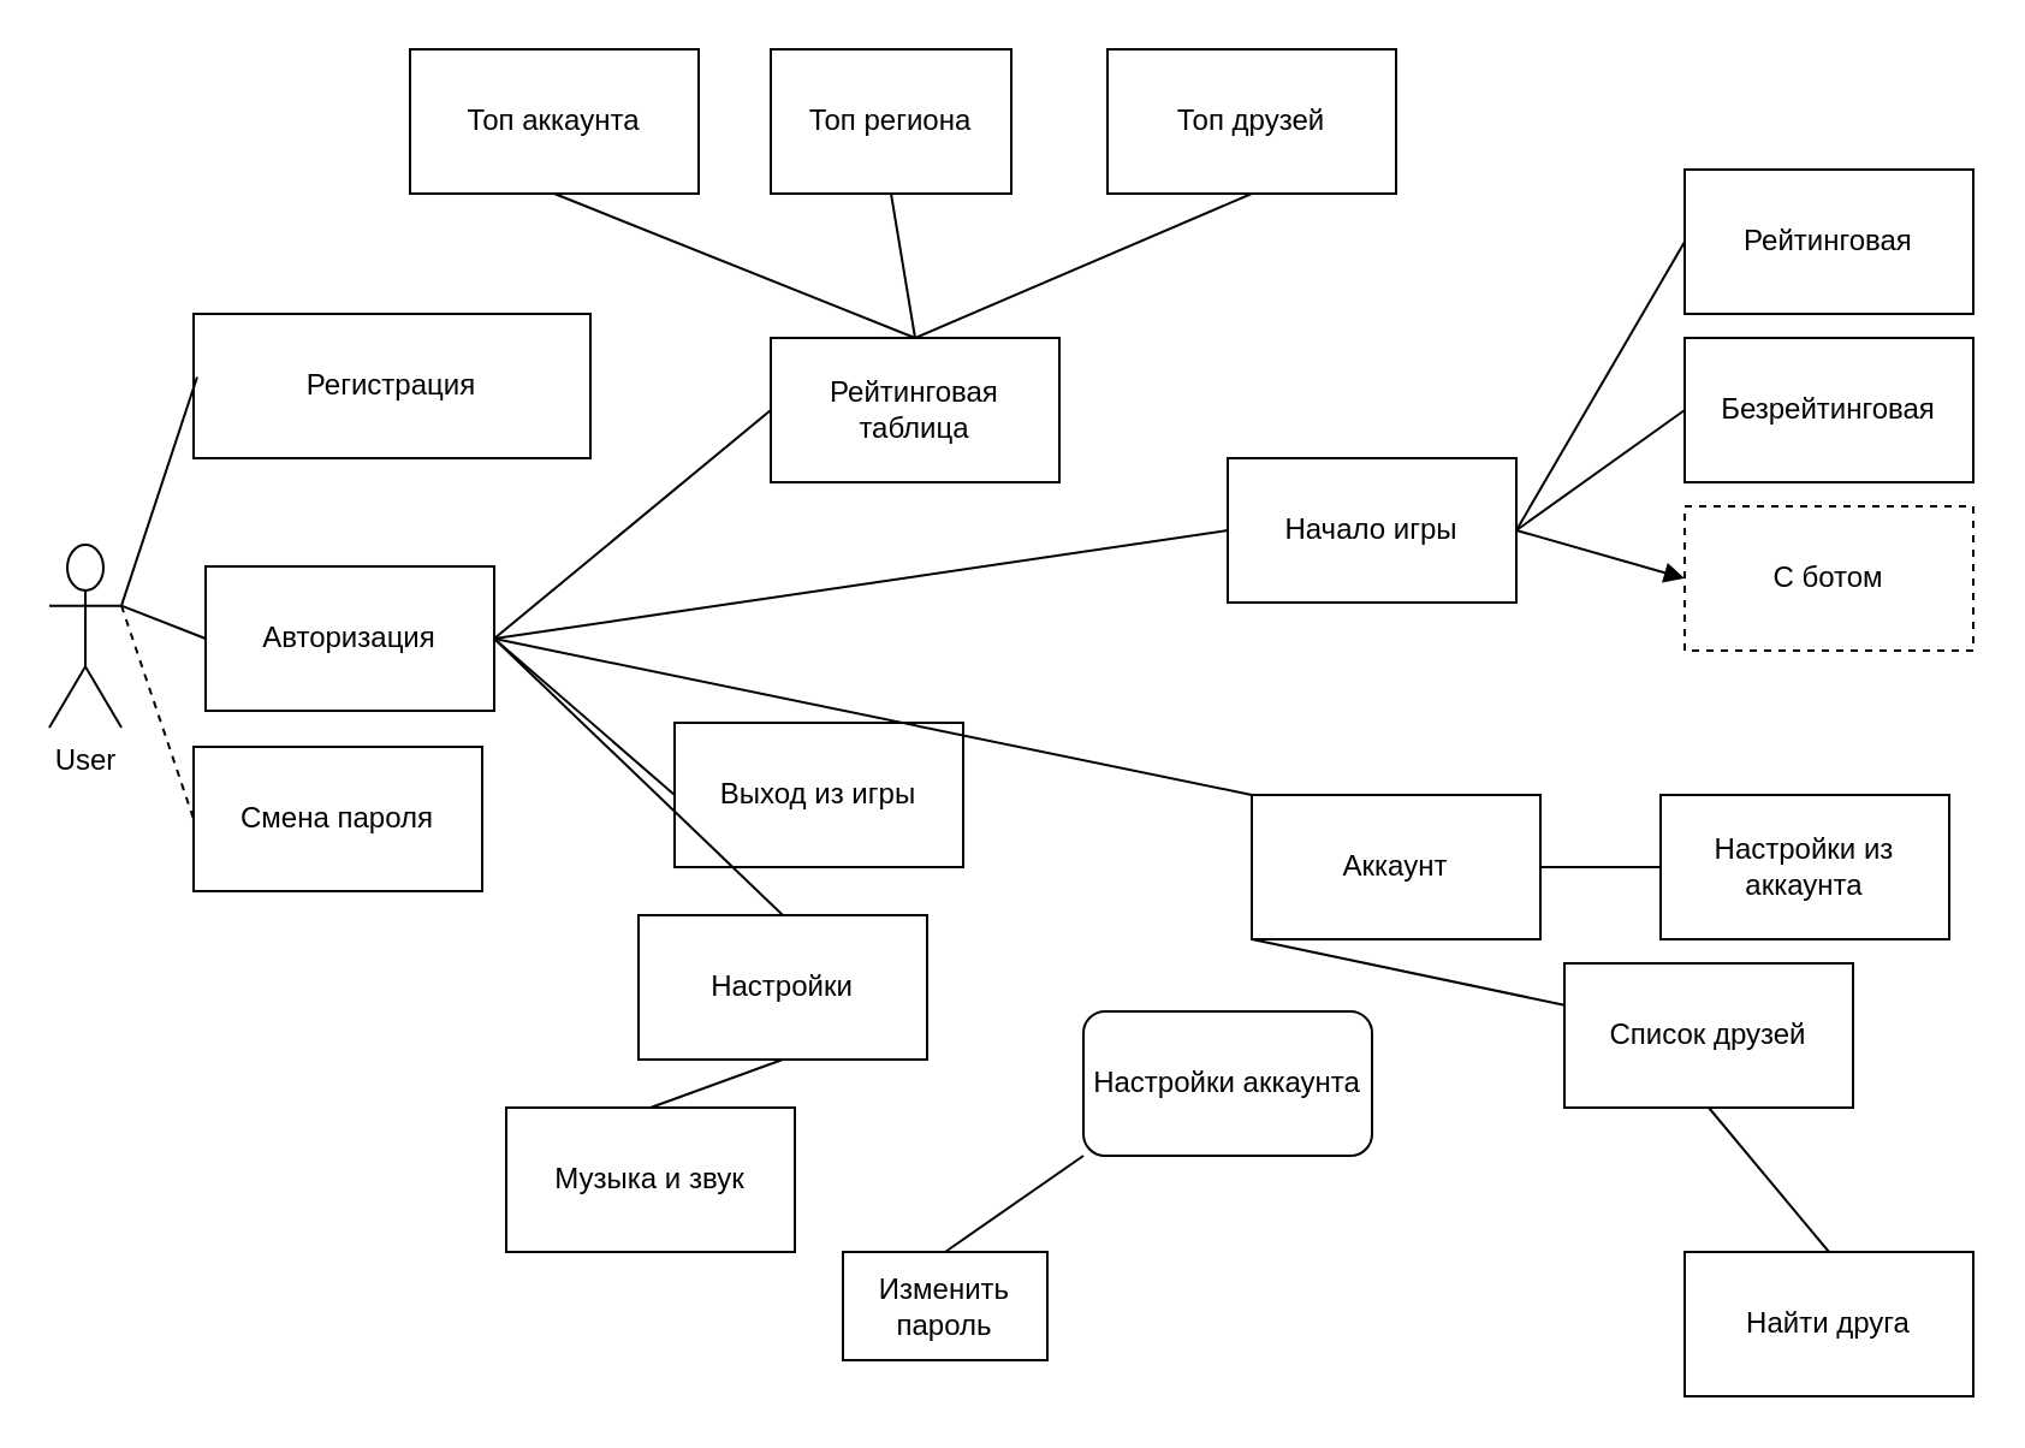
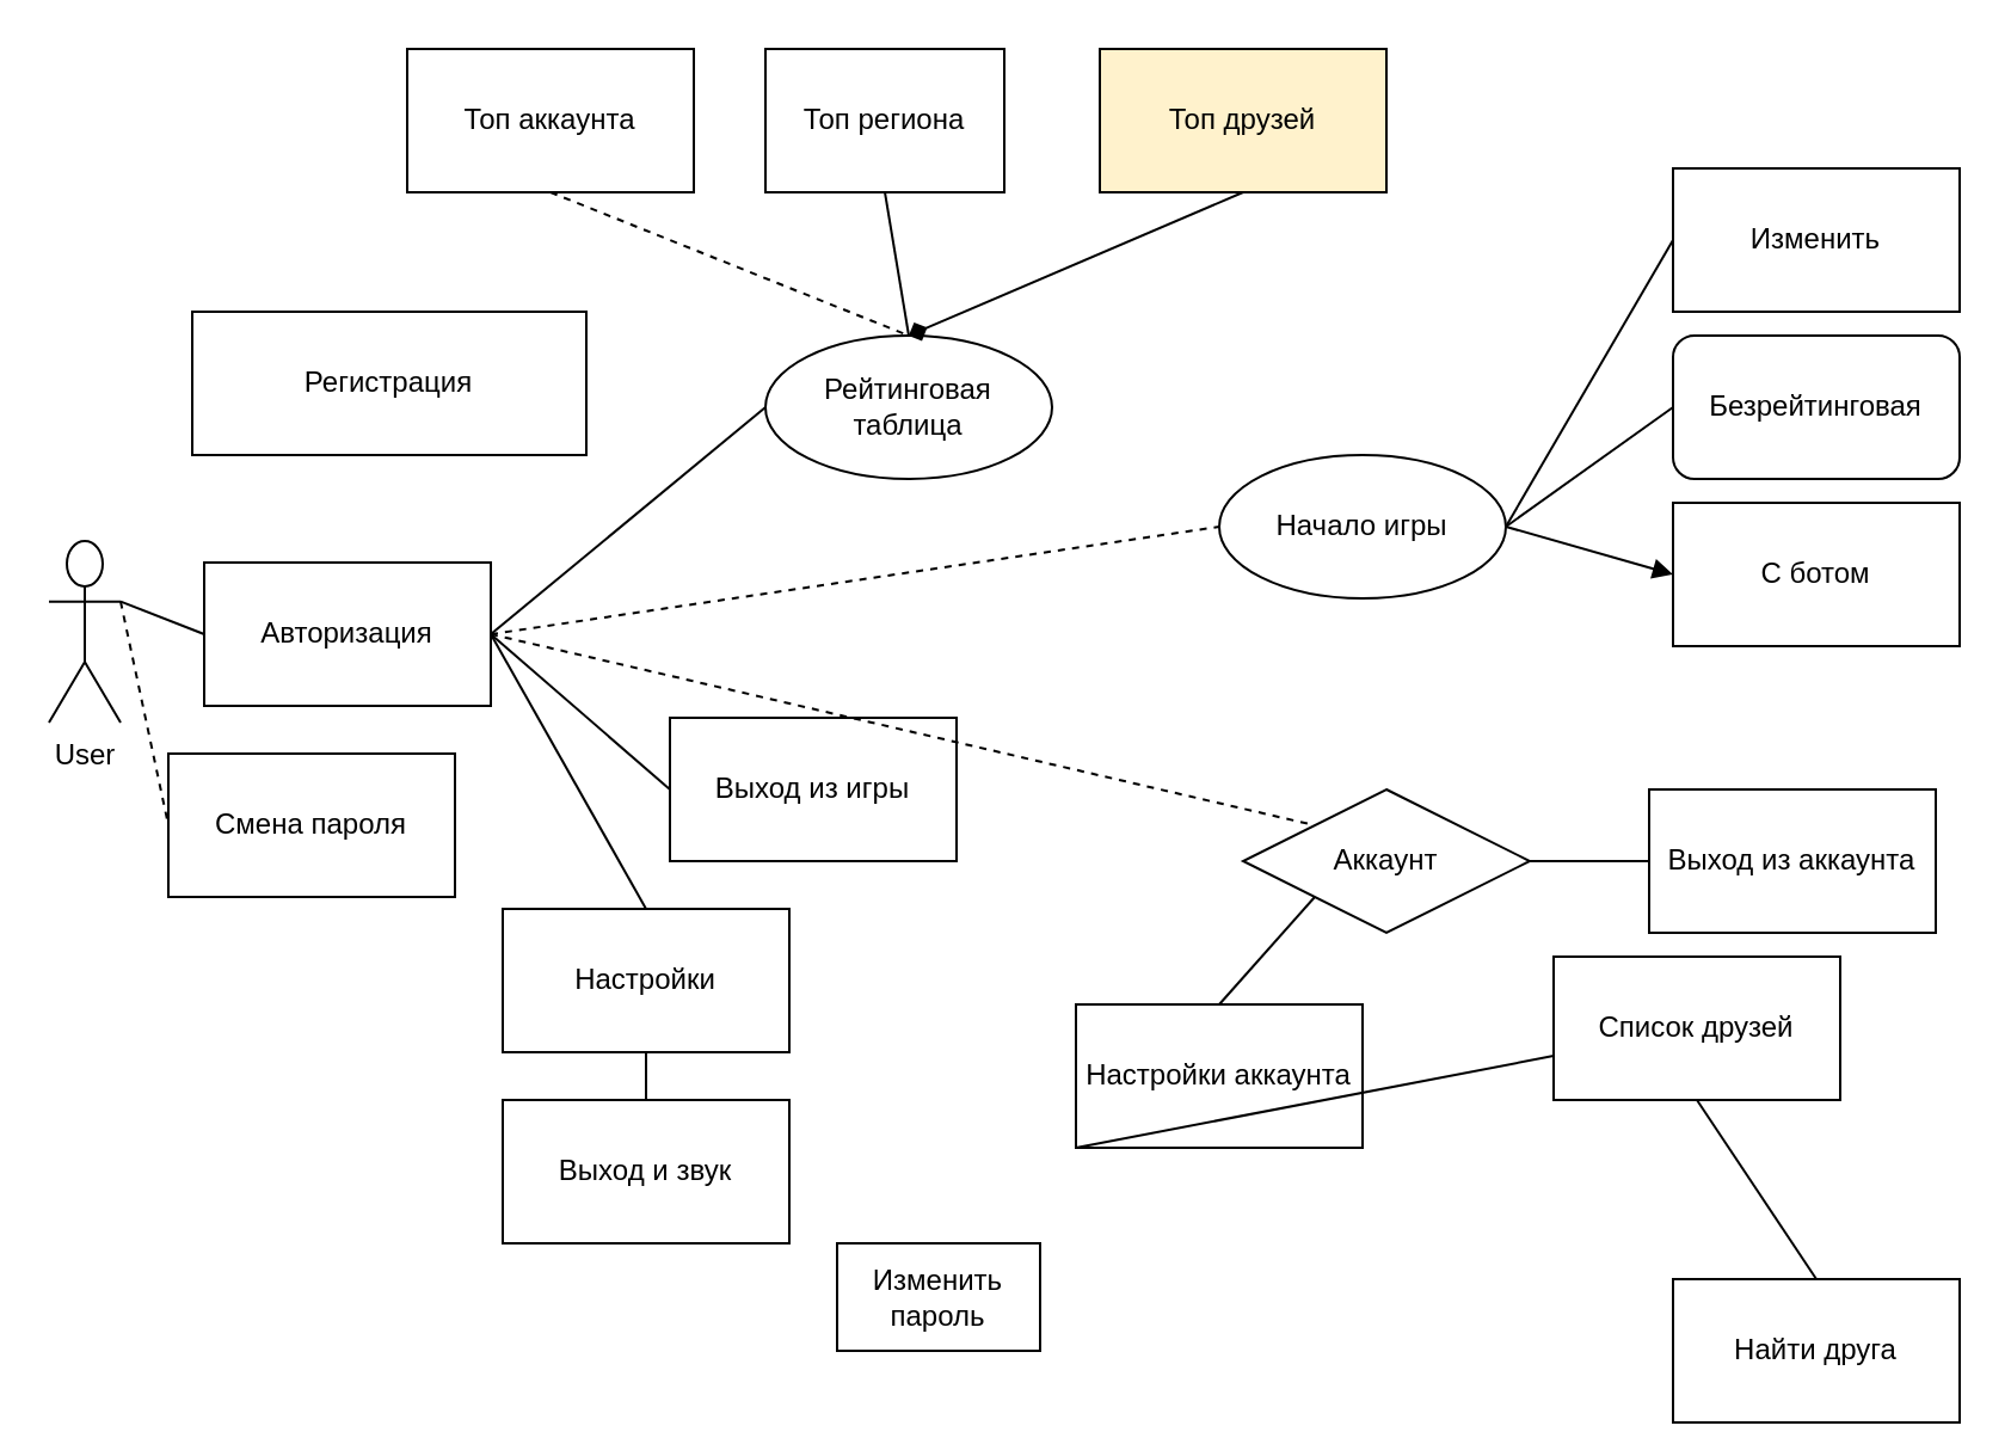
  <mxCell id="0" />
  <mxCell id="1" parent="0" />
  <mxCell id="2" value="User&lt;br&gt;" style="shape=umlActor;verticalLabelPosition=bottom;verticalAlign=top;html=1;outlineConnect=0;overflow=visible;" parent="1" vertex="1"><mxGeometry x="20" y="226" width="30" height="76" as="geometry" /></mxCell>
  <mxCell id="3" value="Регистрация" style="rounded=0;whiteSpace=wrap;html=1;" parent="1" vertex="1"><mxGeometry x="80" y="130" width="165" height="60" as="geometry" /></mxCell>
  <mxCell id="4" value="Авторизация" style="rounded=0;whiteSpace=wrap;html=1;" parent="1" vertex="1"><mxGeometry x="85" y="235" width="120" height="60" as="geometry" /></mxCell>
- <mxCell id="5" value="" style="endArrow=none;html=1;rounded=0;entryX=0.009;entryY=0.437;entryDx=0;entryDy=0;entryPerimeter=0;exitX=1;exitY=0.333;exitDx=0;exitDy=0;exitPerimeter=0;" parent="1" source="2" target="3" edge="1"><mxGeometry width="50" height="50" relative="1" as="geometry"><mxPoint x="40" y="230" as="sourcePoint" /><mxPoint x="220" y="220" as="targetPoint" /></mxGeometry></mxCell>
  <mxCell id="6" value="" style="endArrow=none;html=1;rounded=0;exitX=1;exitY=0.333;exitDx=0;exitDy=0;exitPerimeter=0;entryX=0;entryY=0.5;entryDx=0;entryDy=0;" parent="1" source="2" target="4" edge="1"><mxGeometry width="50" height="50" relative="1" as="geometry"><mxPoint x="380" y="310" as="sourcePoint" /><mxPoint x="430" y="260" as="targetPoint" /></mxGeometry></mxCell>
- <mxCell id="7" value="Смена пароля" style="rounded=0;whiteSpace=wrap;html=1;" parent="1" vertex="1"><mxGeometry x="80" y="310" width="120" height="60" as="geometry" /></mxCell>
+ <mxCell id="7" value="Смена пароля" style="rounded=0;whiteSpace=wrap;html=1;" parent="1" vertex="1"><mxGeometry x="70" y="315" width="120" height="60" as="geometry" /></mxCell>
  <mxCell id="8" value="" style="endArrow=none;html=1;rounded=0;entryX=0;entryY=0.5;entryDx=0;entryDy=0;exitX=1;exitY=0.333;exitDx=0;exitDy=0;exitPerimeter=0;dashed=1;" parent="1" target="7" edge="1" source="2"><mxGeometry width="50" height="50" relative="1" as="geometry"><mxPoint x="160" y="260" as="sourcePoint" /><mxPoint x="250" y="280" as="targetPoint" /></mxGeometry></mxCell>
- <mxCell id="9" value="" style="endArrow=none;html=1;rounded=0;exitX=1;exitY=0.5;exitDx=0;exitDy=0;entryX=0;entryY=0.5;entryDx=0;entryDy=0;" parent="1" source="4" target="10" edge="1"><mxGeometry width="50" height="50" relative="1" as="geometry"><mxPoint x="440" y="320" as="sourcePoint" /><mxPoint x="470" y="250" as="targetPoint" /></mxGeometry></mxCell>
- <mxCell id="10" value="Начало игры" style="rounded=0;whiteSpace=wrap;html=1;" parent="1" vertex="1"><mxGeometry x="510" y="190" width="120" height="60" as="geometry" /></mxCell>
+ <mxCell id="9" value="" style="endArrow=none;html=1;rounded=0;exitX=1;exitY=0.5;exitDx=0;exitDy=0;entryX=0;entryY=0.5;entryDx=0;entryDy=0;dashed=1;" parent="1" source="4" target="10" edge="1"><mxGeometry width="50" height="50" relative="1" as="geometry"><mxPoint x="440" y="320" as="sourcePoint" /><mxPoint x="470" y="250" as="targetPoint" /></mxGeometry></mxCell>
+ <mxCell id="10" value="Начало игры" style="ellipse;whiteSpace=wrap;html=1;" parent="1" vertex="1"><mxGeometry x="510" y="190" width="120" height="60" as="geometry" /></mxCell>
  <mxCell id="11" value="" style="endArrow=none;html=1;rounded=0;exitX=1;exitY=0.5;exitDx=0;exitDy=0;entryX=0;entryY=0.5;entryDx=0;entryDy=0;" parent="1" source="4" target="12" edge="1"><mxGeometry width="50" height="50" relative="1" as="geometry"><mxPoint x="480" y="180" as="sourcePoint" /><mxPoint x="480" y="180" as="targetPoint" /></mxGeometry></mxCell>
- <mxCell id="12" value="Рейтинговая таблица" style="rounded=0;whiteSpace=wrap;html=1;" parent="1" vertex="1"><mxGeometry x="320" y="140" width="120" height="60" as="geometry" /></mxCell>
+ <mxCell id="12" value="Рейтинговая таблица" style="ellipse;whiteSpace=wrap;html=1;" parent="1" vertex="1"><mxGeometry x="320" y="140" width="120" height="60" as="geometry" /></mxCell>
  <mxCell id="13" value="Выход из игры" style="rounded=0;whiteSpace=wrap;html=1;" parent="1" vertex="1"><mxGeometry x="280" y="300" width="120" height="60" as="geometry" /></mxCell>
  <mxCell id="14" value="" style="endArrow=none;html=1;rounded=0;entryX=0;entryY=0.5;entryDx=0;entryDy=0;exitX=1;exitY=0.5;exitDx=0;exitDy=0;" parent="1" target="13" edge="1" source="4"><mxGeometry width="50" height="50" relative="1" as="geometry"><mxPoint x="380" y="250" as="sourcePoint" /><mxPoint x="330" y="470" as="targetPoint" /></mxGeometry></mxCell>
- <mxCell id="15" value="Настройки&lt;br&gt;" style="rounded=0;whiteSpace=wrap;html=1;" parent="1" vertex="1"><mxGeometry x="265" y="380" width="120" height="60" as="geometry" /></mxCell>
+ <mxCell id="15" value="Настройки&lt;br&gt;" style="rounded=0;whiteSpace=wrap;html=1;" parent="1" vertex="1"><mxGeometry x="210" y="380" width="120" height="60" as="geometry" /></mxCell>
  <mxCell id="16" value="" style="endArrow=none;html=1;rounded=0;exitX=1;exitY=0.5;exitDx=0;exitDy=0;entryX=0.5;entryY=0;entryDx=0;entryDy=0;" parent="1" source="4" target="15" edge="1"><mxGeometry width="50" height="50" relative="1" as="geometry"><mxPoint x="70" y="520" as="sourcePoint" /><mxPoint x="300" y="450" as="targetPoint" /><Array as="points" /></mxGeometry></mxCell>
  <mxCell id="17" value="Топ региона" style="rounded=0;whiteSpace=wrap;html=1;" parent="1" vertex="1"><mxGeometry x="320" y="20" width="100" height="60" as="geometry" /></mxCell>
  <mxCell id="18" value="Топ аккаунта" style="rounded=0;whiteSpace=wrap;html=1;" parent="1" vertex="1"><mxGeometry x="170" y="20" width="120" height="60" as="geometry" /></mxCell>
- <mxCell id="19" value="Топ друзей" style="rounded=0;whiteSpace=wrap;html=1;" parent="1" vertex="1"><mxGeometry x="460" y="20" width="120" height="60" as="geometry" /></mxCell>
- <mxCell id="20" value="" style="endArrow=none;html=1;rounded=0;exitX=0.5;exitY=1;exitDx=0;exitDy=0;entryX=0.5;entryY=0;entryDx=0;entryDy=0;" parent="1" source="18" target="12" edge="1"><mxGeometry width="50" height="50" relative="1" as="geometry"><mxPoint x="370" y="150" as="sourcePoint" /><mxPoint x="420" y="100" as="targetPoint" /></mxGeometry></mxCell>
+ <mxCell id="19" value="Топ друзей" style="rounded=0;whiteSpace=wrap;html=1;fillColor=#fff2cc;" parent="1" vertex="1"><mxGeometry x="460" y="20" width="120" height="60" as="geometry" /></mxCell>
+ <mxCell id="20" value="" style="endArrow=none;html=1;rounded=0;exitX=0.5;exitY=1;exitDx=0;exitDy=0;entryX=0.5;entryY=0;entryDx=0;entryDy=0;dashed=1;" parent="1" source="18" target="12" edge="1"><mxGeometry width="50" height="50" relative="1" as="geometry"><mxPoint x="370" y="150" as="sourcePoint" /><mxPoint x="420" y="100" as="targetPoint" /></mxGeometry></mxCell>
  <mxCell id="21" value="" style="endArrow=none;html=1;rounded=0;exitX=0.5;exitY=1;exitDx=0;exitDy=0;entryX=0.5;entryY=0;entryDx=0;entryDy=0;" parent="1" source="17" target="12" edge="1"><mxGeometry width="50" height="50" relative="1" as="geometry"><mxPoint x="290" y="50" as="sourcePoint" /><mxPoint x="495" y="160" as="targetPoint" /></mxGeometry></mxCell>
- <mxCell id="22" value="" style="endArrow=none;html=1;rounded=0;exitX=0.5;exitY=1;exitDx=0;exitDy=0;entryX=0.5;entryY=0;entryDx=0;entryDy=0;" parent="1" source="19" target="12" edge="1"><mxGeometry width="50" height="50" relative="1" as="geometry"><mxPoint x="300" y="60" as="sourcePoint" /><mxPoint x="505" y="170" as="targetPoint" /></mxGeometry></mxCell>
- <mxCell id="23" value="Аккаунт" style="rounded=0;whiteSpace=wrap;html=1;" parent="1" vertex="1"><mxGeometry x="520" y="330" width="120" height="60" as="geometry" /></mxCell>
- <mxCell id="24" value="Музыка и звук" style="rounded=0;whiteSpace=wrap;html=1;" parent="1" vertex="1"><mxGeometry x="210" y="460" width="120" height="60" as="geometry" /></mxCell>
+ <mxCell id="22" value="" style="endArrow=diamond;html=1;rounded=0;exitX=0.5;exitY=1;exitDx=0;exitDy=0;entryX=0.5;entryY=0;entryDx=0;entryDy=0;" parent="1" source="19" target="12" edge="1"><mxGeometry width="50" height="50" relative="1" as="geometry"><mxPoint x="300" y="60" as="sourcePoint" /><mxPoint x="505" y="170" as="targetPoint" /></mxGeometry></mxCell>
+ <mxCell id="23" value="Аккаунт" style="rhombus;whiteSpace=wrap;html=1;" parent="1" vertex="1"><mxGeometry x="520" y="330" width="120" height="60" as="geometry" /></mxCell>
+ <mxCell id="24" value="Выход и звук" style="rounded=0;whiteSpace=wrap;html=1;" parent="1" vertex="1"><mxGeometry x="210" y="460" width="120" height="60" as="geometry" /></mxCell>
  <mxCell id="25" value="" style="endArrow=none;html=1;rounded=0;entryX=0.5;entryY=1;entryDx=0;entryDy=0;" parent="1" target="15" edge="1"><mxGeometry width="50" height="50" relative="1" as="geometry"><mxPoint x="270" y="460" as="sourcePoint" /><mxPoint x="250" y="430" as="targetPoint" /></mxGeometry></mxCell>
- <mxCell id="26" value="" style="endArrow=none;html=1;rounded=0;exitX=1;exitY=0.5;exitDx=0;exitDy=0;entryX=0;entryY=0;entryDx=0;entryDy=0;" edge="1" parent="1" source="4" target="23"><mxGeometry width="50" height="50" relative="1" as="geometry"><mxPoint x="430" y="420" as="sourcePoint" /><mxPoint x="480" y="370" as="targetPoint" /></mxGeometry></mxCell>
- <mxCell id="27" value="Настройки аккаунта" style="whiteSpace=wrap;html=1;rounded=1;" vertex="1" parent="1"><mxGeometry x="450" y="420" width="120" height="60" as="geometry" /></mxCell>
- <mxCell id="28" value="" style="endArrow=none;html=1;rounded=0;exitX=0;exitY=1;exitDx=0;exitDy=0;" edge="1" parent="1" source="23" target="31"><mxGeometry width="50" height="50" relative="1" as="geometry"><mxPoint x="330" y="300" as="sourcePoint" /><mxPoint x="530" y="340" as="targetPoint" /></mxGeometry></mxCell>
+ <mxCell id="26" value="" style="endArrow=none;html=1;rounded=0;exitX=1;exitY=0.5;exitDx=0;exitDy=0;entryX=0;entryY=0;entryDx=0;entryDy=0;dashed=1;" edge="1" parent="1" source="4" target="23"><mxGeometry width="50" height="50" relative="1" as="geometry"><mxPoint x="430" y="420" as="sourcePoint" /><mxPoint x="480" y="370" as="targetPoint" /></mxGeometry></mxCell>
+ <mxCell id="27" value="Настройки аккаунта" style="rounded=0;whiteSpace=wrap;html=1;" vertex="1" parent="1"><mxGeometry x="450" y="420" width="120" height="60" as="geometry" /></mxCell>
+ <mxCell id="28" value="" style="endArrow=none;html=1;rounded=0;exitX=0;exitY=1;exitDx=0;exitDy=0;entryX=0.5;entryY=0;entryDx=0;entryDy=0;" edge="1" parent="1" source="23" target="27"><mxGeometry width="50" height="50" relative="1" as="geometry"><mxPoint x="330" y="300" as="sourcePoint" /><mxPoint x="530" y="340" as="targetPoint" /></mxGeometry></mxCell>
  <mxCell id="29" value="Изменить пароль" style="rounded=0;whiteSpace=wrap;html=1;" vertex="1" parent="1"><mxGeometry x="350" y="520" width="85" height="45" as="geometry" /></mxCell>
- <mxCell id="30" value="" style="endArrow=none;html=1;rounded=0;exitX=0;exitY=1;exitDx=0;exitDy=0;entryX=0.5;entryY=0;entryDx=0;entryDy=0;" edge="1" parent="1" source="27" target="29"><mxGeometry width="50" height="50" relative="1" as="geometry"><mxPoint x="530" y="400" as="sourcePoint" /><mxPoint x="520" y="500" as="targetPoint" /></mxGeometry></mxCell>
+ <mxCell id="30" value="" style="endArrow=none;html=1;rounded=0;exitX=0;exitY=1;exitDx=0;exitDy=0;" edge="1" parent="1" source="27" target="31"><mxGeometry width="50" height="50" relative="1" as="geometry"><mxPoint x="530" y="400" as="sourcePoint" /><mxPoint x="520" y="500" as="targetPoint" /></mxGeometry></mxCell>
  <mxCell id="31" value="Список друзей" style="rounded=0;whiteSpace=wrap;html=1;" vertex="1" parent="1"><mxGeometry x="650" y="400" width="120" height="60" as="geometry" /></mxCell>
- <mxCell id="32" value="Найти друга" style="rounded=0;whiteSpace=wrap;html=1;" vertex="1" parent="1"><mxGeometry x="700" y="520" width="120" height="60" as="geometry" /></mxCell>
+ <mxCell id="32" value="Найти друга" style="rounded=0;whiteSpace=wrap;html=1;" vertex="1" parent="1"><mxGeometry x="700" y="535" width="120" height="60" as="geometry" /></mxCell>
  <mxCell id="33" value="" style="endArrow=none;html=1;rounded=0;exitX=0.5;exitY=1;exitDx=0;exitDy=0;entryX=0.5;entryY=0;entryDx=0;entryDy=0;" edge="1" parent="1" source="31" target="32"><mxGeometry width="50" height="50" relative="1" as="geometry"><mxPoint x="580" y="490" as="sourcePoint" /><mxPoint x="620" y="530" as="targetPoint" /></mxGeometry></mxCell>
  <mxCell id="34" value="" style="endArrow=none;html=1;rounded=0;exitX=1;exitY=0.5;exitDx=0;exitDy=0;" edge="1" parent="1" source="23"><mxGeometry width="50" height="50" relative="1" as="geometry"><mxPoint x="590" y="500" as="sourcePoint" /><mxPoint x="690" y="360" as="targetPoint" /></mxGeometry></mxCell>
- <mxCell id="35" value="Настройки из аккаунта" style="rounded=0;whiteSpace=wrap;html=1;" vertex="1" parent="1"><mxGeometry x="690" y="330" width="120" height="60" as="geometry" /></mxCell>
- <mxCell id="36" value="Безрейтинговая" style="rounded=0;whiteSpace=wrap;html=1;" vertex="1" parent="1"><mxGeometry x="700" y="140" width="120" height="60" as="geometry" /></mxCell>
- <mxCell id="37" value="С ботом" style="rounded=0;whiteSpace=wrap;html=1;dashed=1;" vertex="1" parent="1"><mxGeometry x="700" y="210" width="120" height="60" as="geometry" /></mxCell>
- <mxCell id="38" value="Рейтинговая" style="rounded=0;whiteSpace=wrap;html=1;" vertex="1" parent="1"><mxGeometry x="700" y="70" width="120" height="60" as="geometry" /></mxCell>
+ <mxCell id="35" value="Выход из аккаунта" style="rounded=0;whiteSpace=wrap;html=1;" vertex="1" parent="1"><mxGeometry x="690" y="330" width="120" height="60" as="geometry" /></mxCell>
+ <mxCell id="36" value="Безрейтинговая" style="whiteSpace=wrap;html=1;rounded=1;" vertex="1" parent="1"><mxGeometry x="700" y="140" width="120" height="60" as="geometry" /></mxCell>
+ <mxCell id="37" value="С ботом" style="rounded=0;whiteSpace=wrap;html=1;" vertex="1" parent="1"><mxGeometry x="700" y="210" width="120" height="60" as="geometry" /></mxCell>
+ <mxCell id="38" value="Изменить" style="rounded=0;whiteSpace=wrap;html=1;" vertex="1" parent="1"><mxGeometry x="700" y="70" width="120" height="60" as="geometry" /></mxCell>
  <mxCell id="39" value="" style="endArrow=none;html=1;rounded=0;entryX=0;entryY=0.5;entryDx=0;entryDy=0;exitX=1;exitY=0.5;exitDx=0;exitDy=0;" edge="1" parent="1" source="10" target="38"><mxGeometry width="50" height="50" relative="1" as="geometry"><mxPoint x="630" y="200" as="sourcePoint" /><mxPoint x="680" y="150" as="targetPoint" /></mxGeometry></mxCell>
  <mxCell id="40" value="" style="endArrow=none;html=1;rounded=0;entryX=0;entryY=0.5;entryDx=0;entryDy=0;exitX=1;exitY=0.5;exitDx=0;exitDy=0;" edge="1" parent="1" source="10" target="36"><mxGeometry width="50" height="50" relative="1" as="geometry"><mxPoint x="640" y="230" as="sourcePoint" /><mxPoint x="710" y="110" as="targetPoint" /></mxGeometry></mxCell>
  <mxCell id="41" value="" style="endArrow=block;html=1;rounded=0;entryX=0;entryY=0.5;entryDx=0;entryDy=0;exitX=1;exitY=0.5;exitDx=0;exitDy=0;" edge="1" parent="1" source="10" target="37"><mxGeometry width="50" height="50" relative="1" as="geometry"><mxPoint x="650" y="240" as="sourcePoint" /><mxPoint x="720" y="120" as="targetPoint" /></mxGeometry></mxCell>
